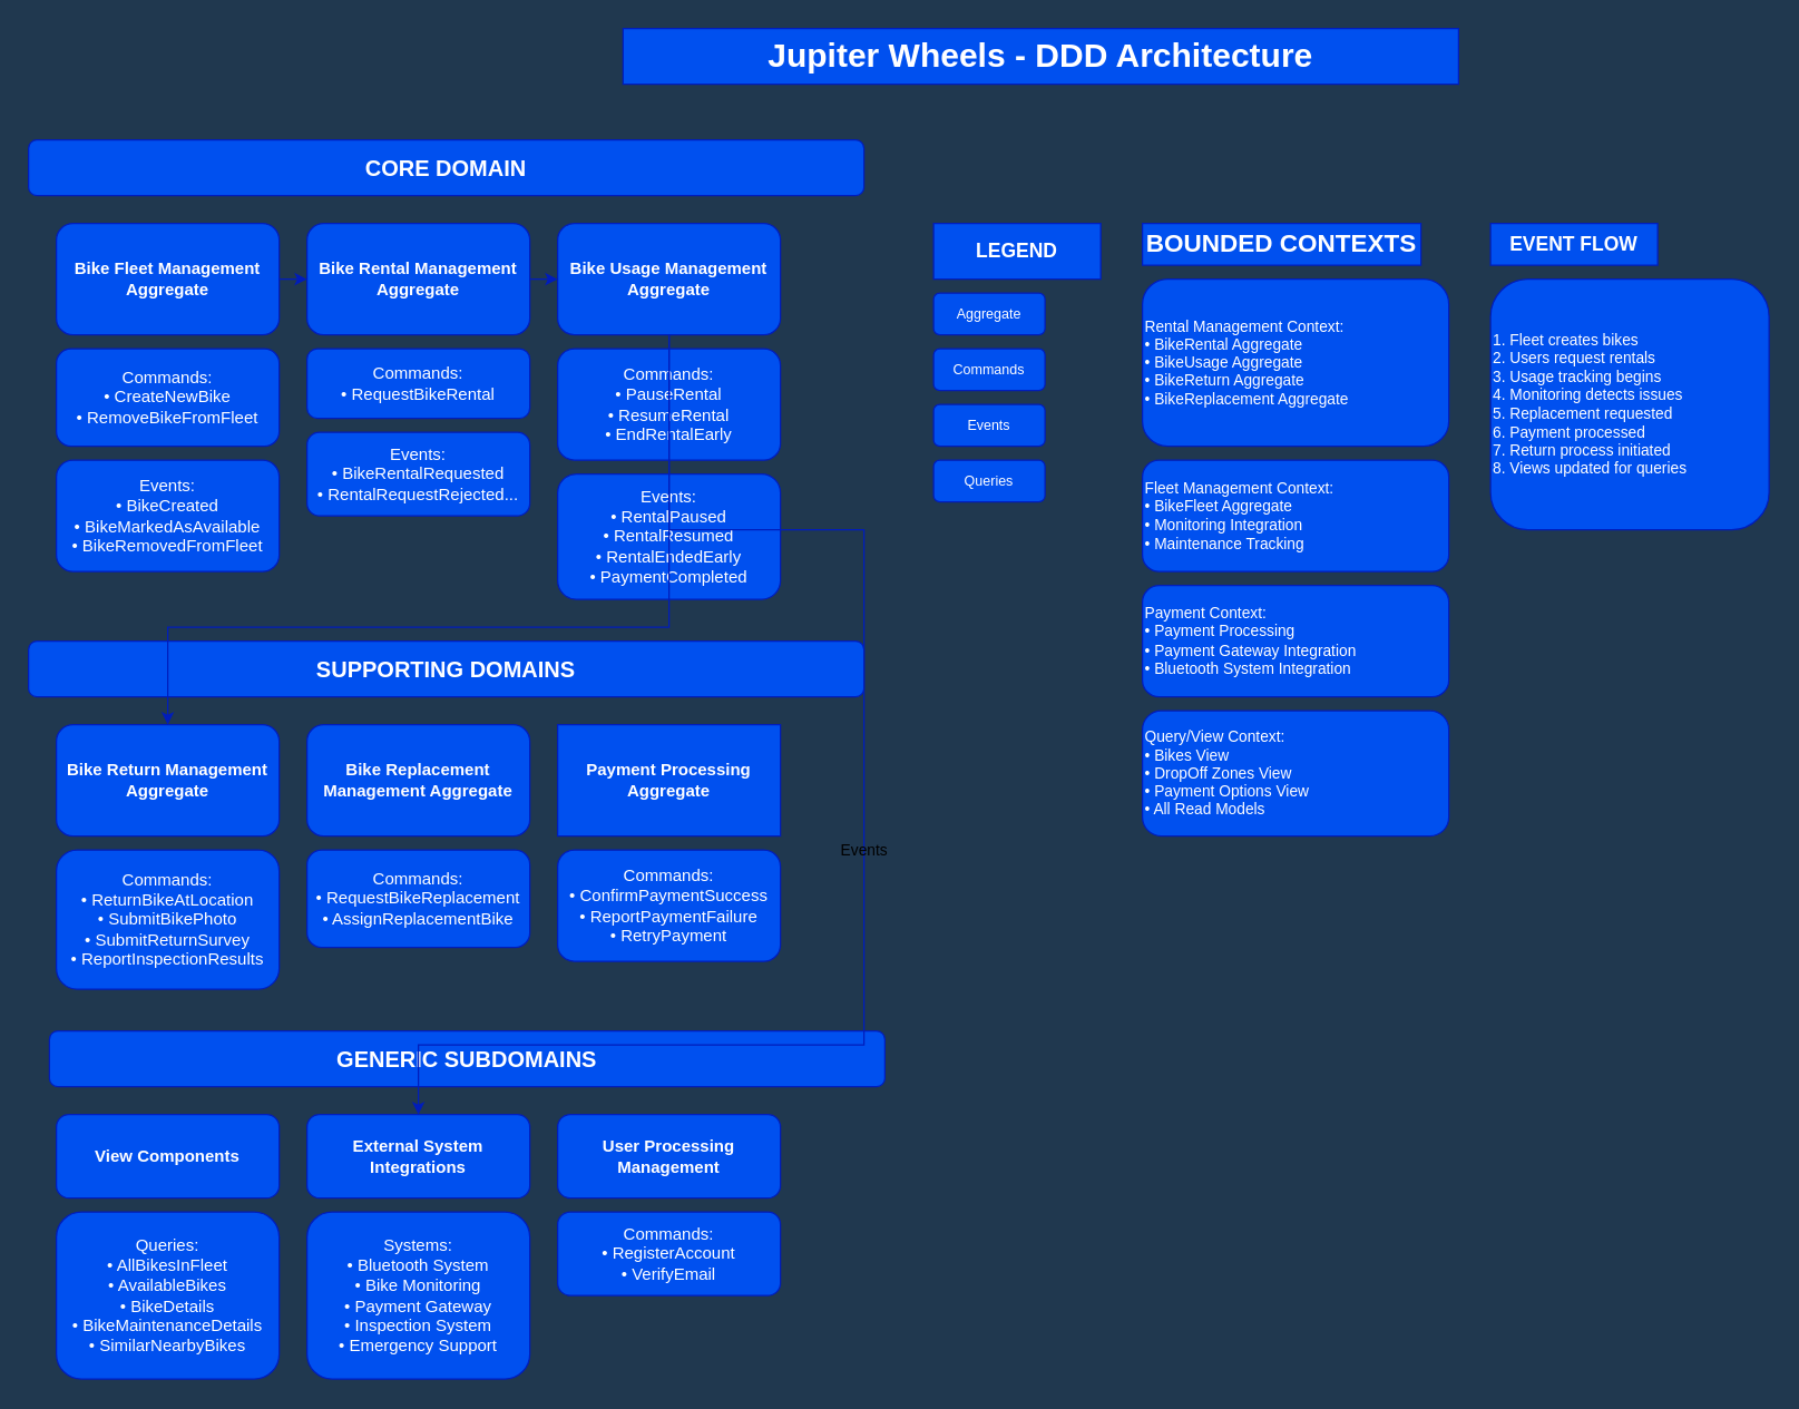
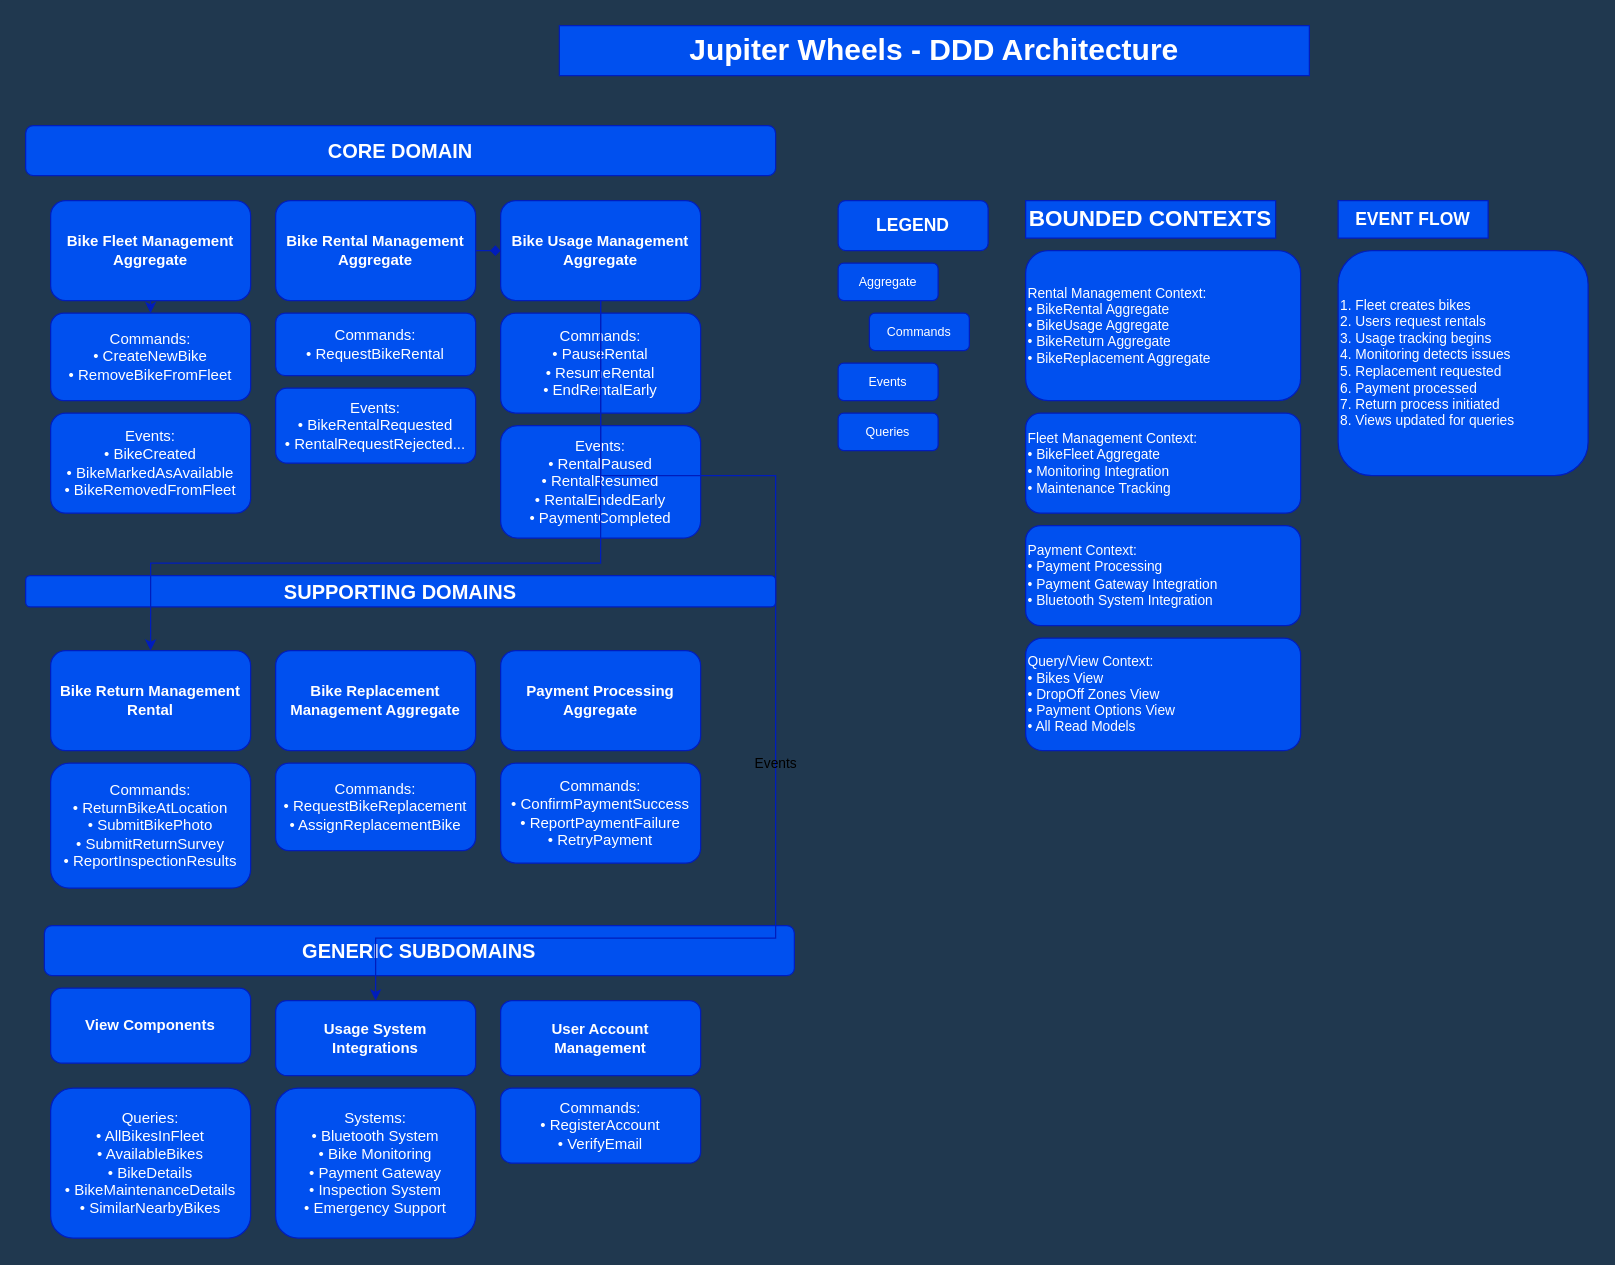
  <mxCell id="0" />
  <mxCell id="1" parent="0" />
  <mxCell id="2" value="Jupiter Wheels - DDD Architecture" style="text;html=1;align=center;verticalAlign=middle;whiteSpace=wrap;rounded=0;fontSize=24;fontStyle=1;labelBackgroundColor=none;fillColor=#0050ef;fontColor=#ffffff;strokeColor=#001DBC;" parent="1" vertex="1"><mxGeometry x="447" y="20" width="600" height="40" as="geometry" /></mxCell>
  <mxCell id="3" value="CORE DOMAIN" style="rounded=1;whiteSpace=wrap;html=1;fontSize=16;fontStyle=1;labelBackgroundColor=none;fillColor=#0050ef;fontColor=#ffffff;strokeColor=#001DBC;" parent="1" vertex="1"><mxGeometry x="20" y="100" width="600" height="40" as="geometry" /></mxCell>
  <mxCell id="4" value="Bike Fleet Management&#10;Aggregate" style="rounded=1;whiteSpace=wrap;html=1;fontSize=12;fontStyle=1;labelBackgroundColor=none;fillColor=#0050ef;fontColor=#ffffff;strokeColor=#001DBC;" parent="1" vertex="1"><mxGeometry x="40" y="160" width="160" height="80" as="geometry" /></mxCell>
  <mxCell id="5" value="Commands:&#10;• CreateNewBike&#10;• RemoveBikeFromFleet" style="rounded=1;whiteSpace=wrap;html=1;labelBackgroundColor=none;fillColor=#0050ef;fontColor=#ffffff;strokeColor=#001DBC;" parent="1" vertex="1"><mxGeometry x="40" y="250" width="160" height="70" as="geometry" /></mxCell>
  <mxCell id="6" value="Events:&#10;• BikeCreated&#10;• BikeMarkedAsAvailable&#10;• BikeRemovedFromFleet" style="rounded=1;whiteSpace=wrap;html=1;labelBackgroundColor=none;fillColor=#0050ef;fontColor=#ffffff;strokeColor=#001DBC;" parent="1" vertex="1"><mxGeometry x="40" y="330" width="160" height="80" as="geometry" /></mxCell>
  <mxCell id="7" value="Bike Rental Management&#10;Aggregate" style="rounded=1;whiteSpace=wrap;html=1;fontSize=12;fontStyle=1;labelBackgroundColor=none;fillColor=#0050ef;fontColor=#ffffff;strokeColor=#001DBC;" parent="1" vertex="1"><mxGeometry x="220" y="160" width="160" height="80" as="geometry" /></mxCell>
  <mxCell id="8" value="Commands:&#10;• RequestBikeRental" style="rounded=1;whiteSpace=wrap;html=1;labelBackgroundColor=none;fillColor=#0050ef;fontColor=#ffffff;strokeColor=#001DBC;" parent="1" vertex="1"><mxGeometry x="220" y="250" width="160" height="50" as="geometry" /></mxCell>
  <mxCell id="9" value="Events:&#10;• BikeRentalRequested&#10;• RentalRequestRejected..." style="rounded=1;whiteSpace=wrap;html=1;labelBackgroundColor=none;fillColor=#0050ef;fontColor=#ffffff;strokeColor=#001DBC;" parent="1" vertex="1"><mxGeometry x="220" y="310" width="160" height="60" as="geometry" /></mxCell>
  <mxCell id="10" value="Bike Usage Management&#10;Aggregate" style="rounded=1;whiteSpace=wrap;html=1;fontSize=12;fontStyle=1;labelBackgroundColor=none;fillColor=#0050ef;fontColor=#ffffff;strokeColor=#001DBC;" parent="1" vertex="1"><mxGeometry x="400" y="160" width="160" height="80" as="geometry" /></mxCell>
  <mxCell id="11" value="Commands:&#10;• PauseRental&#10;• ResumeRental&#10;• EndRentalEarly" style="rounded=1;whiteSpace=wrap;html=1;labelBackgroundColor=none;fillColor=#0050ef;fontColor=#ffffff;strokeColor=#001DBC;" parent="1" vertex="1"><mxGeometry x="400" y="250" width="160" height="80" as="geometry" /></mxCell>
  <mxCell id="12" value="Events:&#10;• RentalPaused&#10;• RentalResumed&#10;• RentalEndedEarly&#10;• PaymentCompleted" style="rounded=1;whiteSpace=wrap;html=1;labelBackgroundColor=none;fillColor=#0050ef;fontColor=#ffffff;strokeColor=#001DBC;" parent="1" vertex="1"><mxGeometry x="400" y="340" width="160" height="90" as="geometry" /></mxCell>
- <mxCell id="13" value="SUPPORTING DOMAINS" style="rounded=1;whiteSpace=wrap;html=1;fontSize=16;fontStyle=1;labelBackgroundColor=none;fillColor=#0050ef;fontColor=#ffffff;strokeColor=#001DBC;" parent="1" vertex="1"><mxGeometry x="20" y="460" width="600" height="40" as="geometry" /></mxCell>
- <mxCell id="14" value="Bike Return Management&#10;Aggregate" style="rounded=1;whiteSpace=wrap;html=1;fontSize=12;fontStyle=1;labelBackgroundColor=none;fillColor=#0050ef;fontColor=#ffffff;strokeColor=#001DBC;" parent="1" vertex="1"><mxGeometry x="40" y="520" width="160" height="80" as="geometry" /></mxCell>
+ <mxCell id="13" value="SUPPORTING DOMAINS" style="rounded=1;whiteSpace=wrap;html=1;fontSize=16;fontStyle=1;labelBackgroundColor=none;fillColor=#0050ef;fontColor=#ffffff;strokeColor=#001DBC;" parent="1" vertex="1"><mxGeometry x="20" y="460" width="600" height="25" as="geometry" /></mxCell>
+ <mxCell id="14" value="Bike Return Management&#10;Rental" style="rounded=1;whiteSpace=wrap;html=1;fontSize=12;fontStyle=1;labelBackgroundColor=none;fillColor=#0050ef;fontColor=#ffffff;strokeColor=#001DBC;" parent="1" vertex="1"><mxGeometry x="40" y="520" width="160" height="80" as="geometry" /></mxCell>
  <mxCell id="15" value="Commands:&#10;• ReturnBikeAtLocation&#10;• SubmitBikePhoto&#10;• SubmitReturnSurvey&#10;• ReportInspectionResults" style="rounded=1;whiteSpace=wrap;html=1;labelBackgroundColor=none;fillColor=#0050ef;fontColor=#ffffff;strokeColor=#001DBC;" parent="1" vertex="1"><mxGeometry x="40" y="610" width="160" height="100" as="geometry" /></mxCell>
  <mxCell id="16" value="Bike Replacement&#10;Management Aggregate" style="rounded=1;whiteSpace=wrap;html=1;fontSize=12;fontStyle=1;labelBackgroundColor=none;fillColor=#0050ef;fontColor=#ffffff;strokeColor=#001DBC;" parent="1" vertex="1"><mxGeometry x="220" y="520" width="160" height="80" as="geometry" /></mxCell>
  <mxCell id="17" value="Commands:&#10;• RequestBikeReplacement&#10;• AssignReplacementBike" style="rounded=1;whiteSpace=wrap;html=1;labelBackgroundColor=none;fillColor=#0050ef;fontColor=#ffffff;strokeColor=#001DBC;" parent="1" vertex="1"><mxGeometry x="220" y="610" width="160" height="70" as="geometry" /></mxCell>
- <mxCell id="18" value="Payment Processing&#10;Aggregate" style="whiteSpace=wrap;html=1;fontSize=12;fontStyle=1;labelBackgroundColor=none;fillColor=#0050ef;fontColor=#ffffff;strokeColor=#001DBC;rounded=0;" parent="1" vertex="1"><mxGeometry x="400" y="520" width="160" height="80" as="geometry" /></mxCell>
+ <mxCell id="18" value="Payment Processing&#10;Aggregate" style="rounded=1;whiteSpace=wrap;html=1;fontSize=12;fontStyle=1;labelBackgroundColor=none;fillColor=#0050ef;fontColor=#ffffff;strokeColor=#001DBC;" parent="1" vertex="1"><mxGeometry x="400" y="520" width="160" height="80" as="geometry" /></mxCell>
  <mxCell id="19" value="Commands:&#10;• ConfirmPaymentSuccess&#10;• ReportPaymentFailure&#10;• RetryPayment" style="rounded=1;whiteSpace=wrap;html=1;labelBackgroundColor=none;fillColor=#0050ef;fontColor=#ffffff;strokeColor=#001DBC;" parent="1" vertex="1"><mxGeometry x="400" y="610" width="160" height="80" as="geometry" /></mxCell>
  <mxCell id="20" value="GENERIC SUBDOMAINS" style="rounded=1;whiteSpace=wrap;html=1;fontSize=16;fontStyle=1;labelBackgroundColor=none;fillColor=#0050ef;fontColor=#ffffff;strokeColor=#001DBC;" parent="1" vertex="1"><mxGeometry x="35" y="740" width="600" height="40" as="geometry" /></mxCell>
- <mxCell id="21" value="View Components" style="rounded=1;whiteSpace=wrap;html=1;fontSize=12;fontStyle=1;labelBackgroundColor=none;fillColor=#0050ef;fontColor=#ffffff;strokeColor=#001DBC;" parent="1" vertex="1"><mxGeometry x="40" y="800" width="160" height="60" as="geometry" /></mxCell>
+ <mxCell id="21" value="View Components" style="rounded=1;whiteSpace=wrap;html=1;fontSize=12;fontStyle=1;labelBackgroundColor=none;fillColor=#0050ef;fontColor=#ffffff;strokeColor=#001DBC;" parent="1" vertex="1"><mxGeometry x="40" y="790" width="160" height="60" as="geometry" /></mxCell>
  <mxCell id="22" value="Queries:&#10;• AllBikesInFleet&#10;• AvailableBikes&#10;• BikeDetails&#10;• BikeMaintenanceDetails&#10;• SimilarNearbyBikes" style="rounded=1;whiteSpace=wrap;html=1;labelBackgroundColor=none;fillColor=#0050ef;fontColor=#ffffff;strokeColor=#001DBC;" parent="1" vertex="1"><mxGeometry x="40" y="870" width="160" height="120" as="geometry" /></mxCell>
- <mxCell id="23" value="External System&#10;Integrations" style="rounded=1;whiteSpace=wrap;html=1;fontSize=12;fontStyle=1;labelBackgroundColor=none;fillColor=#0050ef;fontColor=#ffffff;strokeColor=#001DBC;" parent="1" vertex="1"><mxGeometry x="220" y="800" width="160" height="60" as="geometry" /></mxCell>
+ <mxCell id="23" value="Usage System&#10;Integrations" style="rounded=1;whiteSpace=wrap;html=1;fontSize=12;fontStyle=1;labelBackgroundColor=none;fillColor=#0050ef;fontColor=#ffffff;strokeColor=#001DBC;" parent="1" vertex="1"><mxGeometry x="220" y="800" width="160" height="60" as="geometry" /></mxCell>
  <mxCell id="24" value="Systems:&#10;• Bluetooth System&#10;• Bike Monitoring&#10;• Payment Gateway&#10;• Inspection System&#10;• Emergency Support" style="rounded=1;whiteSpace=wrap;html=1;labelBackgroundColor=none;fillColor=#0050ef;fontColor=#ffffff;strokeColor=#001DBC;" parent="1" vertex="1"><mxGeometry x="220" y="870" width="160" height="120" as="geometry" /></mxCell>
- <mxCell id="25" value="User Processing&#10;Management" style="rounded=1;whiteSpace=wrap;html=1;fontSize=12;fontStyle=1;labelBackgroundColor=none;fillColor=#0050ef;fontColor=#ffffff;strokeColor=#001DBC;" parent="1" vertex="1"><mxGeometry x="400" y="800" width="160" height="60" as="geometry" /></mxCell>
+ <mxCell id="25" value="User Account&#10;Management" style="rounded=1;whiteSpace=wrap;html=1;fontSize=12;fontStyle=1;labelBackgroundColor=none;fillColor=#0050ef;fontColor=#ffffff;strokeColor=#001DBC;" parent="1" vertex="1"><mxGeometry x="400" y="800" width="160" height="60" as="geometry" /></mxCell>
  <mxCell id="26" value="Commands:&#10;• RegisterAccount&#10;• VerifyEmail" style="rounded=1;whiteSpace=wrap;html=1;labelBackgroundColor=none;fillColor=#0050ef;fontColor=#ffffff;strokeColor=#001DBC;" parent="1" vertex="1"><mxGeometry x="400" y="870" width="160" height="60" as="geometry" /></mxCell>
- <mxCell id="27" value="" style="endArrow=classic;html=1;rounded=0;labelBackgroundColor=none;fontColor=default;fillColor=#0050ef;strokeColor=#001DBC;" parent="1" source="4" target="7" edge="1"><mxGeometry width="50" height="50" relative="1" as="geometry"><mxPoint x="210" y="200" as="sourcePoint" /><mxPoint x="260" y="150" as="targetPoint" /></mxGeometry></mxCell>
- <mxCell id="28" value="" style="endArrow=classic;html=1;rounded=0;labelBackgroundColor=none;fontColor=default;fillColor=#0050ef;strokeColor=#001DBC;" parent="1" source="7" target="10" edge="1"><mxGeometry width="50" height="50" relative="1" as="geometry"><mxPoint x="390" y="200" as="sourcePoint" /><mxPoint x="440" y="150" as="targetPoint" /></mxGeometry></mxCell>
+ <mxCell id="27" value="" style="endArrow=classic;html=1;rounded=0;labelBackgroundColor=none;fontColor=default;fillColor=#0050ef;strokeColor=#001DBC;" parent="1" source="4" target="5" edge="1"><mxGeometry width="50" height="50" relative="1" as="geometry"><mxPoint x="210" y="200" as="sourcePoint" /><mxPoint x="260" y="150" as="targetPoint" /></mxGeometry></mxCell>
+ <mxCell id="28" value="" style="endArrow=diamond;html=1;rounded=0;labelBackgroundColor=none;fontColor=default;fillColor=#0050ef;strokeColor=#001DBC;" parent="1" source="7" target="10" edge="1"><mxGeometry width="50" height="50" relative="1" as="geometry"><mxPoint x="390" y="200" as="sourcePoint" /><mxPoint x="440" y="150" as="targetPoint" /></mxGeometry></mxCell>
  <mxCell id="29" value="" style="endArrow=classic;html=1;rounded=0;labelBackgroundColor=none;fontColor=default;fillColor=#0050ef;strokeColor=#001DBC;" parent="1" source="10" target="14" edge="1"><mxGeometry width="50" height="50" relative="1" as="geometry"><mxPoint x="480" y="240" as="sourcePoint" /><mxPoint x="120" y="520" as="targetPoint" /><Array as="points"><mxPoint x="480" y="450" /><mxPoint x="120" y="450" /></Array></mxGeometry></mxCell>
  <mxCell id="30" value="Events" style="endArrow=classic;html=1;rounded=0;labelBackgroundColor=none;fontColor=default;fillColor=#0050ef;strokeColor=#001DBC;" parent="1" source="10" target="23" edge="1"><mxGeometry width="50" height="50" relative="1" as="geometry"><mxPoint x="480" y="240" as="sourcePoint" /><mxPoint x="300" y="800" as="targetPoint" /><Array as="points"><mxPoint x="480" y="380" /><mxPoint x="620" y="380" /><mxPoint x="620" y="750" /><mxPoint x="300" y="750" /></Array><mxPoint as="offset" /></mxGeometry></mxCell>
- <mxCell id="31" value="LEGEND" style="whiteSpace=wrap;html=1;fontSize=14;fontStyle=1;labelBackgroundColor=none;fillColor=#0050ef;fontColor=#ffffff;strokeColor=#001DBC;rounded=0;" parent="1" vertex="1"><mxGeometry x="670" y="160" width="120" height="40" as="geometry" /></mxCell>
+ <mxCell id="31" value="LEGEND" style="rounded=1;whiteSpace=wrap;html=1;fontSize=14;fontStyle=1;labelBackgroundColor=none;fillColor=#0050ef;fontColor=#ffffff;strokeColor=#001DBC;" parent="1" vertex="1"><mxGeometry x="670" y="160" width="120" height="40" as="geometry" /></mxCell>
  <mxCell id="32" value="Aggregate" style="rounded=1;whiteSpace=wrap;html=1;fontSize=10;labelBackgroundColor=none;fillColor=#0050ef;fontColor=#ffffff;strokeColor=#001DBC;" parent="1" vertex="1"><mxGeometry x="670" y="210" width="80" height="30" as="geometry" /></mxCell>
- <mxCell id="33" value="Commands" style="rounded=1;whiteSpace=wrap;html=1;fontSize=10;labelBackgroundColor=none;fillColor=#0050ef;fontColor=#ffffff;strokeColor=#001DBC;" parent="1" vertex="1"><mxGeometry x="670" y="250" width="80" height="30" as="geometry" /></mxCell>
+ <mxCell id="33" value="Commands" style="rounded=1;whiteSpace=wrap;html=1;fontSize=10;labelBackgroundColor=none;fillColor=#0050ef;fontColor=#ffffff;strokeColor=#001DBC;" parent="1" vertex="1"><mxGeometry x="695" y="250" width="80" height="30" as="geometry" /></mxCell>
  <mxCell id="34" value="Events" style="rounded=1;whiteSpace=wrap;html=1;fontSize=10;labelBackgroundColor=none;fillColor=#0050ef;fontColor=#ffffff;strokeColor=#001DBC;" parent="1" vertex="1"><mxGeometry x="670" y="290" width="80" height="30" as="geometry" /></mxCell>
  <mxCell id="35" value="Queries" style="rounded=1;whiteSpace=wrap;html=1;fontSize=10;labelBackgroundColor=none;fillColor=#0050ef;fontColor=#ffffff;strokeColor=#001DBC;" parent="1" vertex="1"><mxGeometry x="670" y="330" width="80" height="30" as="geometry" /></mxCell>
  <mxCell id="36" value="BOUNDED CONTEXTS" style="text;html=1;align=center;verticalAlign=middle;whiteSpace=wrap;rounded=0;fontSize=18;fontStyle=1;labelBackgroundColor=none;fillColor=#0050ef;fontColor=#ffffff;strokeColor=#001DBC;" parent="1" vertex="1"><mxGeometry x="820" y="160" width="200" height="30" as="geometry" /></mxCell>
  <mxCell id="37" value="Rental Management Context:&#10;• BikeRental Aggregate&#10;• BikeUsage Aggregate&#10;• BikeReturn Aggregate&#10;• BikeReplacement Aggregate" style="rounded=1;whiteSpace=wrap;html=1;fontSize=11;align=left;labelBackgroundColor=none;fillColor=#0050ef;fontColor=#ffffff;strokeColor=#001DBC;" parent="1" vertex="1"><mxGeometry x="820" y="200" width="220" height="120" as="geometry" /></mxCell>
  <mxCell id="38" value="Fleet Management Context:&#10;• BikeFleet Aggregate&#10;• Monitoring Integration&#10;• Maintenance Tracking" style="rounded=1;whiteSpace=wrap;html=1;fontSize=11;align=left;labelBackgroundColor=none;fillColor=#0050ef;fontColor=#ffffff;strokeColor=#001DBC;" parent="1" vertex="1"><mxGeometry x="820" y="330" width="220" height="80" as="geometry" /></mxCell>
  <mxCell id="39" value="Payment Context:&#10;• Payment Processing&#10;• Payment Gateway Integration&#10;• Bluetooth System Integration" style="rounded=1;whiteSpace=wrap;html=1;fontSize=11;align=left;labelBackgroundColor=none;fillColor=#0050ef;fontColor=#ffffff;strokeColor=#001DBC;" parent="1" vertex="1"><mxGeometry x="820" y="420" width="220" height="80" as="geometry" /></mxCell>
  <mxCell id="40" value="Query/View Context:&#10;• Bikes View&#10;• DropOff Zones View&#10;• Payment Options View&#10;• All Read Models" style="rounded=1;whiteSpace=wrap;html=1;fontSize=11;align=left;labelBackgroundColor=none;fillColor=#0050ef;fontColor=#ffffff;strokeColor=#001DBC;" parent="1" vertex="1"><mxGeometry x="820" y="510" width="220" height="90" as="geometry" /></mxCell>
  <mxCell id="41" value="EVENT FLOW" style="text;html=1;align=center;verticalAlign=middle;whiteSpace=wrap;rounded=0;fontSize=14;fontStyle=1;labelBackgroundColor=none;fillColor=#0050ef;fontColor=#ffffff;strokeColor=#001DBC;" parent="1" vertex="1"><mxGeometry x="1070" y="160" width="120" height="30" as="geometry" /></mxCell>
  <mxCell id="42" value="1. Fleet creates bikes&#10;2. Users request rentals&#10;3. Usage tracking begins&#10;4. Monitoring detects issues&#10;5. Replacement requested&#10;6. Payment processed&#10;7. Return process initiated&#10;8. Views updated for queries" style="rounded=1;whiteSpace=wrap;html=1;fontSize=11;align=left;labelBackgroundColor=none;fillColor=#0050ef;fontColor=#ffffff;strokeColor=#001DBC;" parent="1" vertex="1"><mxGeometry x="1070" y="200" width="200" height="180" as="geometry" /></mxCell>
